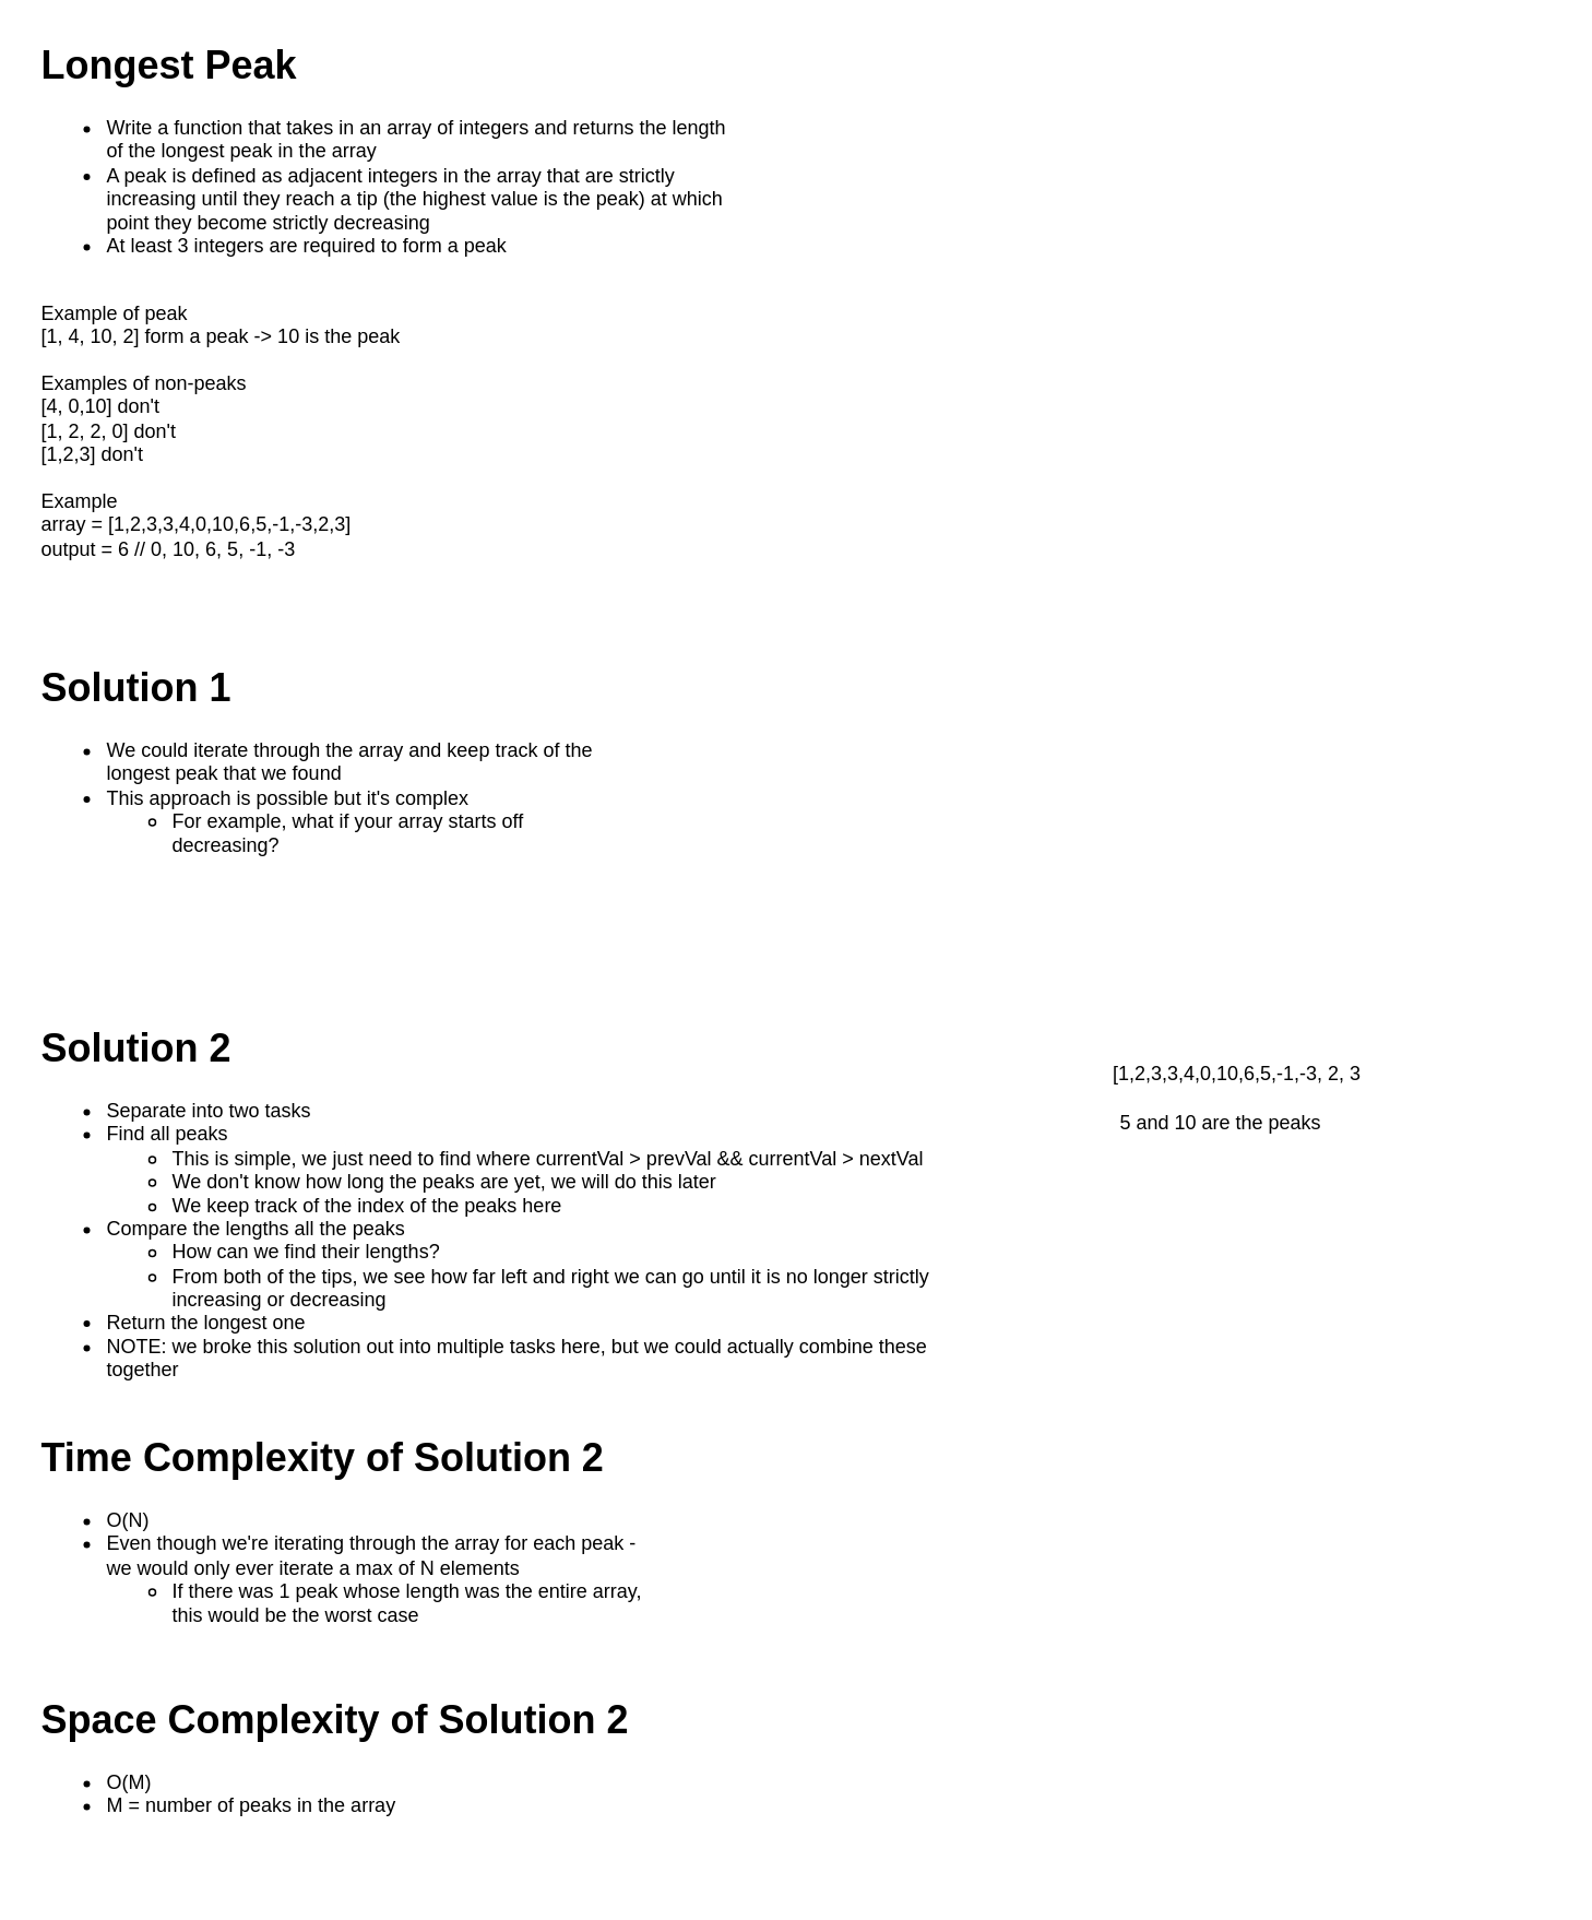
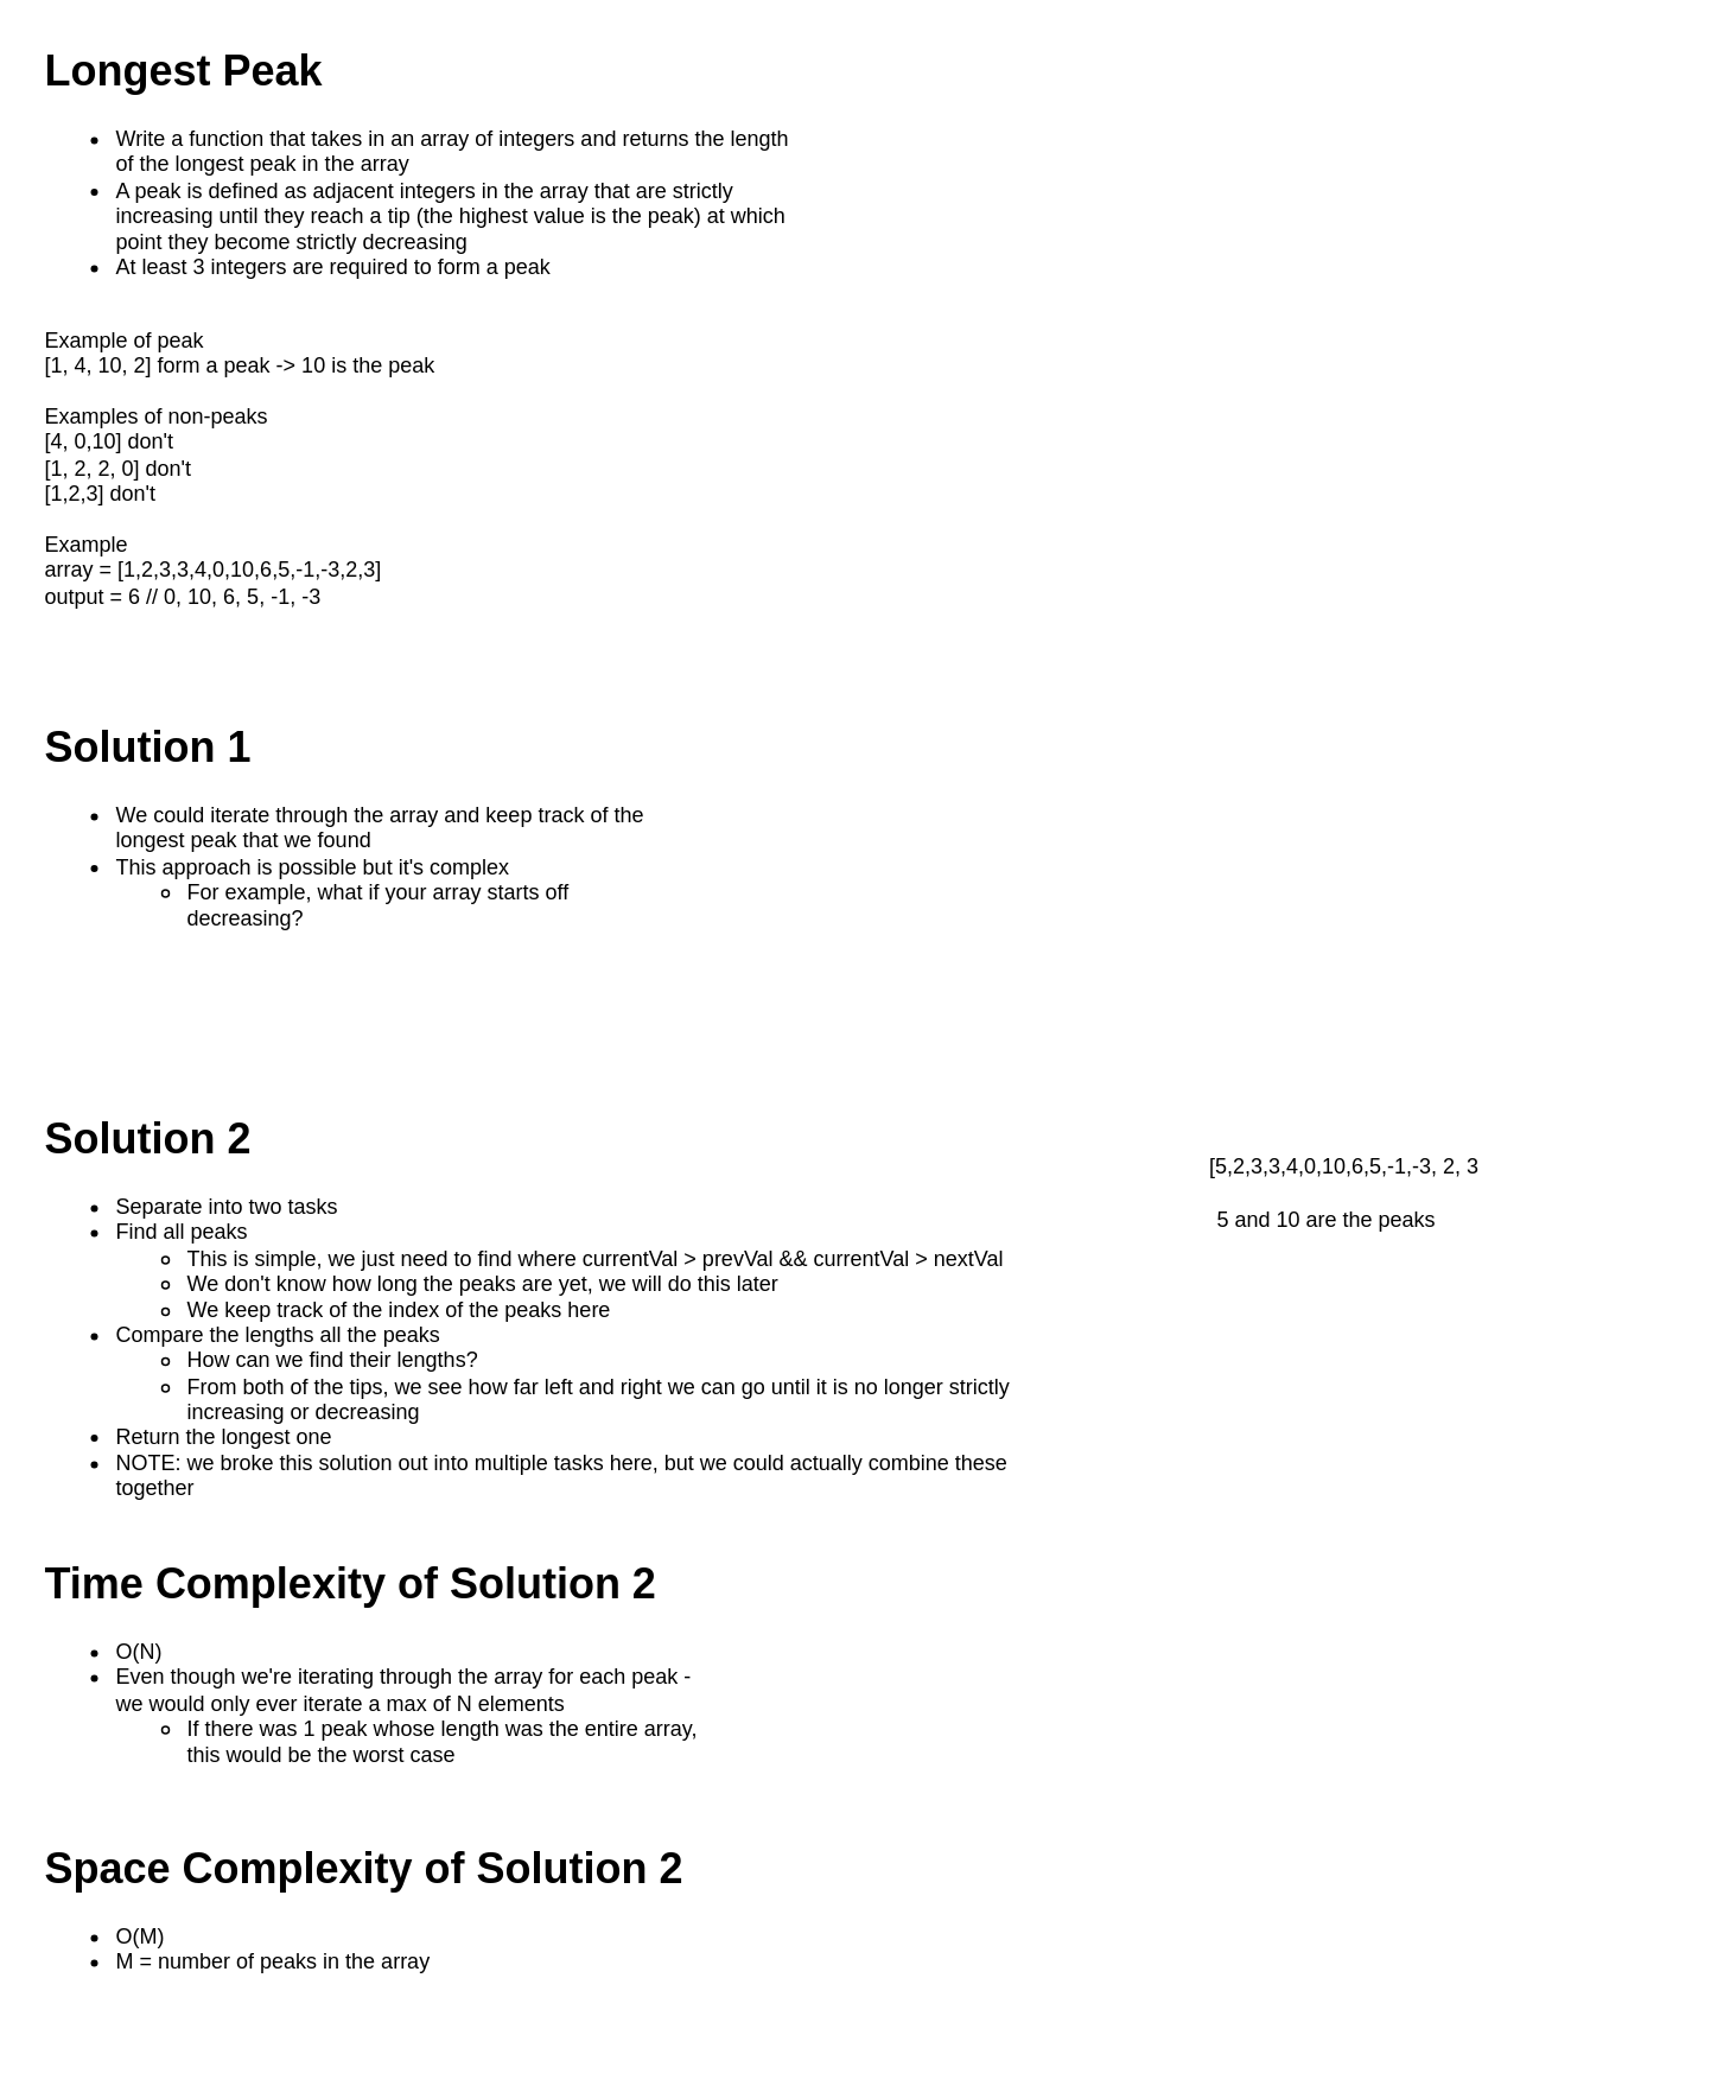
  <mxCell id="0" />
  <mxCell id="1" parent="0" />
  <mxCell id="2" value="&lt;h1&gt;Longest Peak&lt;/h1&gt;&lt;p&gt;&lt;/p&gt;&lt;ul&gt;&lt;li&gt;Write a function that takes in an array of integers and returns the length of the longest peak in the array&lt;/li&gt;&lt;li&gt;A peak is defined as adjacent integers in the array that are strictly increasing until they reach a tip (the highest value is the peak) at which point they become strictly decreasing&lt;/li&gt;&lt;li&gt;At least 3 integers are required to form a peak&lt;/li&gt;&lt;/ul&gt;&lt;div&gt;&lt;br&gt;&lt;/div&gt;&lt;div&gt;Example of peak&lt;/div&gt;&lt;div&gt;[1, 4, 10, 2] form a peak -&amp;gt; 10 is the peak&lt;/div&gt;&lt;div&gt;&lt;br&gt;&lt;/div&gt;&lt;div&gt;Examples of non-peaks&lt;/div&gt;&lt;div&gt;[4, 0,10] don't&lt;/div&gt;&lt;div&gt;[1, 2, 2, 0] don't&lt;/div&gt;&lt;div&gt;[1,2,3] don't&lt;/div&gt;&lt;div&gt;&lt;br&gt;&lt;/div&gt;&lt;div&gt;Example&lt;/div&gt;&lt;div&gt;array = [1,2,3,3,4,0,10,6,5,-1,-3,2,3]&lt;/div&gt;&lt;div&gt;output = 6 // 0, 10, 6, 5, -1, -3&lt;/div&gt;&lt;p&gt;&lt;/p&gt;" style="text;html=1;strokeColor=none;fillColor=none;spacing=5;spacingTop=-20;whiteSpace=wrap;overflow=hidden;rounded=0;" vertex="1" parent="1"><mxGeometry x="20" y="20" width="430" height="360" as="geometry" /></mxCell>
  <mxCell id="3" value="&lt;h1&gt;&lt;span style=&quot;background-color: initial;&quot;&gt;Solution 1&lt;/span&gt;&lt;br&gt;&lt;/h1&gt;&lt;div&gt;&lt;ul&gt;&lt;li&gt;&lt;span style=&quot;background-color: initial;&quot;&gt;We could iterate through the array and keep track of the longest peak that we found&lt;/span&gt;&lt;/li&gt;&lt;li&gt;&lt;span style=&quot;background-color: initial;&quot;&gt;This approach is possible but it's complex&lt;/span&gt;&lt;/li&gt;&lt;ul&gt;&lt;li&gt;&lt;span style=&quot;background-color: initial;&quot;&gt;For example, what if your array starts off decreasing?&lt;/span&gt;&lt;/li&gt;&lt;/ul&gt;&lt;/ul&gt;&lt;/div&gt;" style="text;html=1;strokeColor=none;fillColor=none;spacing=5;spacingTop=-20;whiteSpace=wrap;overflow=hidden;rounded=0;" vertex="1" parent="1"><mxGeometry x="20" y="400" width="370" height="190" as="geometry" /></mxCell>
  <mxCell id="4" value="&lt;h1&gt;&lt;span style=&quot;background-color: initial;&quot;&gt;Solution 2&lt;/span&gt;&lt;br&gt;&lt;/h1&gt;&lt;div&gt;&lt;ul&gt;&lt;li&gt;Separate into two tasks&lt;/li&gt;&lt;li&gt;Find all peaks&lt;/li&gt;&lt;ul&gt;&lt;li&gt;This is simple, we just need to find where currentVal &amp;gt; prevVal &amp;amp;&amp;amp; currentVal &amp;gt; nextVal&lt;/li&gt;&lt;li&gt;We don't know how long the peaks are yet, we will do this later&lt;/li&gt;&lt;li&gt;We keep track of the index of the peaks here&lt;/li&gt;&lt;/ul&gt;&lt;li&gt;Compare the lengths all the peaks&lt;/li&gt;&lt;ul&gt;&lt;li&gt;How can we find their lengths?&lt;/li&gt;&lt;li&gt;From both of the tips, we see how far left and right we can go until it is no longer strictly increasing or decreasing&lt;/li&gt;&lt;/ul&gt;&lt;li&gt;Return the longest one&lt;/li&gt;&lt;li&gt;NOTE: we broke this solution out into multiple tasks here, but we could actually combine these together&lt;/li&gt;&lt;/ul&gt;&lt;/div&gt;" style="text;html=1;strokeColor=none;fillColor=none;spacing=5;spacingTop=-20;whiteSpace=wrap;overflow=hidden;rounded=0;" vertex="1" parent="1"><mxGeometry x="20" y="620" width="560" height="230" as="geometry" /></mxCell>
- <mxCell id="5" value="[1,2,3,3,4,0,10,6,5,-1,-3, 2, 3" style="text;html=1;strokeColor=none;fillColor=none;align=center;verticalAlign=middle;whiteSpace=wrap;rounded=0;" vertex="1" parent="1"><mxGeometry x="560" y="640" width="390" height="30" as="geometry" /></mxCell>
+ <mxCell id="5" value="[5,2,3,3,4,0,10,6,5,-1,-3, 2, 3" style="text;html=1;strokeColor=none;fillColor=none;align=center;verticalAlign=middle;whiteSpace=wrap;rounded=0;" vertex="1" parent="1"><mxGeometry x="560" y="640" width="390" height="30" as="geometry" /></mxCell>
  <mxCell id="6" value="5 and 10 are the peaks" style="text;html=1;strokeColor=none;fillColor=none;align=center;verticalAlign=middle;whiteSpace=wrap;rounded=0;" vertex="1" parent="1"><mxGeometry x="680" y="670" width="130" height="30" as="geometry" /></mxCell>
  <mxCell id="7" value="&lt;h1&gt;Time Complexity of Solution 2&lt;/h1&gt;&lt;p&gt;&lt;/p&gt;&lt;ul&gt;&lt;li&gt;O(N)&lt;/li&gt;&lt;li&gt;Even though we're iterating through the array for each peak - we would only ever iterate a max of N elements&lt;/li&gt;&lt;ul&gt;&lt;li&gt;If there was 1 peak whose length was the entire array, this would be the worst case&lt;/li&gt;&lt;/ul&gt;&lt;/ul&gt;&lt;p&gt;&lt;/p&gt;" style="text;html=1;strokeColor=none;fillColor=none;spacing=5;spacingTop=-20;whiteSpace=wrap;overflow=hidden;rounded=0;" vertex="1" parent="1"><mxGeometry x="20" y="870" width="380" height="120" as="geometry" /></mxCell>
  <mxCell id="8" value="&lt;h1&gt;Space Complexity of Solution 2&lt;/h1&gt;&lt;p&gt;&lt;/p&gt;&lt;ul&gt;&lt;li&gt;O(M)&lt;/li&gt;&lt;li&gt;M = number of peaks in the array&lt;/li&gt;&lt;/ul&gt;&lt;p&gt;&lt;/p&gt;" style="text;html=1;strokeColor=none;fillColor=none;spacing=5;spacingTop=-20;whiteSpace=wrap;overflow=hidden;rounded=0;" vertex="1" parent="1"><mxGeometry x="20" y="1030" width="380" height="120" as="geometry" /></mxCell>
